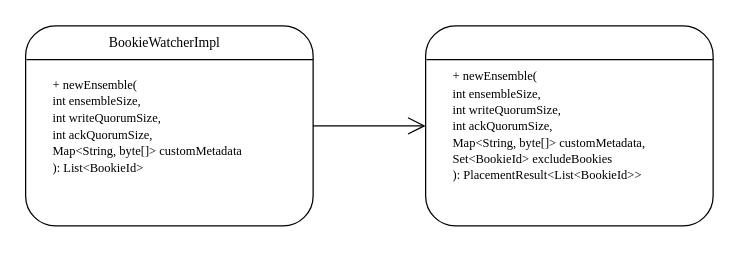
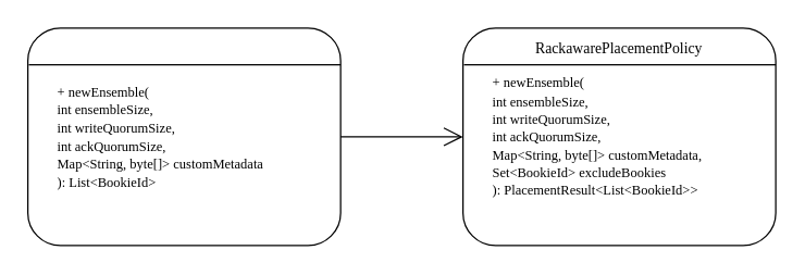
  <mxCell id="0" />
  <mxCell id="1" parent="0" />
  <mxCell id="2" value="" style="group" vertex="1" connectable="0" parent="1"><mxGeometry x="20" y="20" width="550" height="160" as="geometry" /></mxCell>
  <mxCell id="3" value="" style="rounded=1;whiteSpace=wrap;html=1;" vertex="1" parent="2"><mxGeometry x="320" width="230" height="160" as="geometry" /></mxCell>
+ <mxCell id="4" value="RackawarePlacementPolicy" style="text;html=1;strokeColor=none;fillColor=none;align=center;verticalAlign=middle;whiteSpace=wrap;rounded=0;fontFamily=Georgia;fontSize=11;" vertex="1" parent="2"><mxGeometry x="355" width="160" height="30" as="geometry" /></mxCell>
  <mxCell id="5" value="&lt;font style=&quot;font-size: 10px;&quot;&gt;+ newEnsemble(&lt;br&gt;int ensembleSize, &lt;br&gt;int writeQuorumSize,&amp;nbsp;&lt;span style=&quot;background-color: rgb(2, 32, 55);&quot;&gt;&lt;br&gt;&lt;/span&gt;&lt;span style=&quot;background-color: rgb(2, 32, 55);&quot;&gt;        &lt;/span&gt;int ackQuorumSize, &lt;br&gt;Map&amp;lt;String, byte[]&amp;gt; customMetadata, Set&amp;lt;BookieId&amp;gt; excludeBookies&lt;br&gt;): PlacementResult&amp;lt;List&amp;lt;BookieId&amp;gt;&amp;gt;&lt;/font&gt;" style="text;html=1;strokeColor=none;fillColor=none;align=left;verticalAlign=middle;whiteSpace=wrap;rounded=0;fontFamily=Georgia;fontSize=11;" vertex="1" parent="2"><mxGeometry x="340" y="40" width="190" height="80" as="geometry" /></mxCell>
  <mxCell id="6" value="" style="endArrow=none;html=1;rounded=0;entryX=1;entryY=0.169;entryDx=0;entryDy=0;entryPerimeter=0;exitX=0.003;exitY=0.169;exitDx=0;exitDy=0;exitPerimeter=0;" edge="1" parent="2" source="3" target="3"><mxGeometry width="50" height="50" relative="1" as="geometry"><mxPoint x="410" y="170" as="sourcePoint" /><mxPoint x="460" y="120" as="targetPoint" /></mxGeometry></mxCell>
  <mxCell id="7" value="" style="rounded=1;whiteSpace=wrap;html=1;" vertex="1" parent="2"><mxGeometry width="230" height="160" as="geometry" /></mxCell>
  <mxCell id="8" value="&lt;font style=&quot;font-size: 10px;&quot;&gt;+ newEnsemble(&lt;br&gt;int ensembleSize, &lt;br&gt;int writeQuorumSize,&amp;nbsp;&lt;span style=&quot;background-color: rgb(2, 32, 55);&quot;&gt;&lt;br&gt;&lt;/span&gt;&lt;span style=&quot;background-color: rgb(2, 32, 55);&quot;&gt;        &lt;/span&gt;int ackQuorumSize, &lt;br&gt;Map&amp;lt;String, byte[]&amp;gt; customMetadata&lt;br&gt;): List&amp;lt;BookieId&amp;gt;&lt;/font&gt;" style="text;html=1;strokeColor=none;fillColor=none;align=left;verticalAlign=middle;whiteSpace=wrap;rounded=0;fontFamily=Georgia;fontSize=11;" vertex="1" parent="2"><mxGeometry x="20" y="40" width="190" height="80" as="geometry" /></mxCell>
  <mxCell id="9" value="" style="endArrow=none;html=1;rounded=0;entryX=1;entryY=0.169;entryDx=0;entryDy=0;entryPerimeter=0;exitX=0.003;exitY=0.169;exitDx=0;exitDy=0;exitPerimeter=0;" edge="1" parent="2" source="7" target="7"><mxGeometry width="50" height="50" relative="1" as="geometry"><mxPoint x="90" y="170" as="sourcePoint" /><mxPoint x="140" y="120" as="targetPoint" /></mxGeometry></mxCell>
- <mxCell id="10" value="&lt;font style=&quot;font-size: 11px;&quot;&gt;BookieWatcherImpl&lt;/font&gt;" style="text;whiteSpace=wrap;html=1;fontSize=11;fontFamily=Georgia;" vertex="1" parent="2"><mxGeometry x="65" width="100" height="30" as="geometry" /></mxCell>
  <mxCell id="11" value="" style="endArrow=open;endFill=1;endSize=12;html=1;rounded=0;exitX=1;exitY=0.5;exitDx=0;exitDy=0;entryX=0;entryY=0.5;entryDx=0;entryDy=0;" edge="1" parent="2" source="7" target="3"><mxGeometry width="160" relative="1" as="geometry"><mxPoint x="10" as="sourcePoint" /><mxPoint x="170" as="targetPoint" /></mxGeometry></mxCell>
